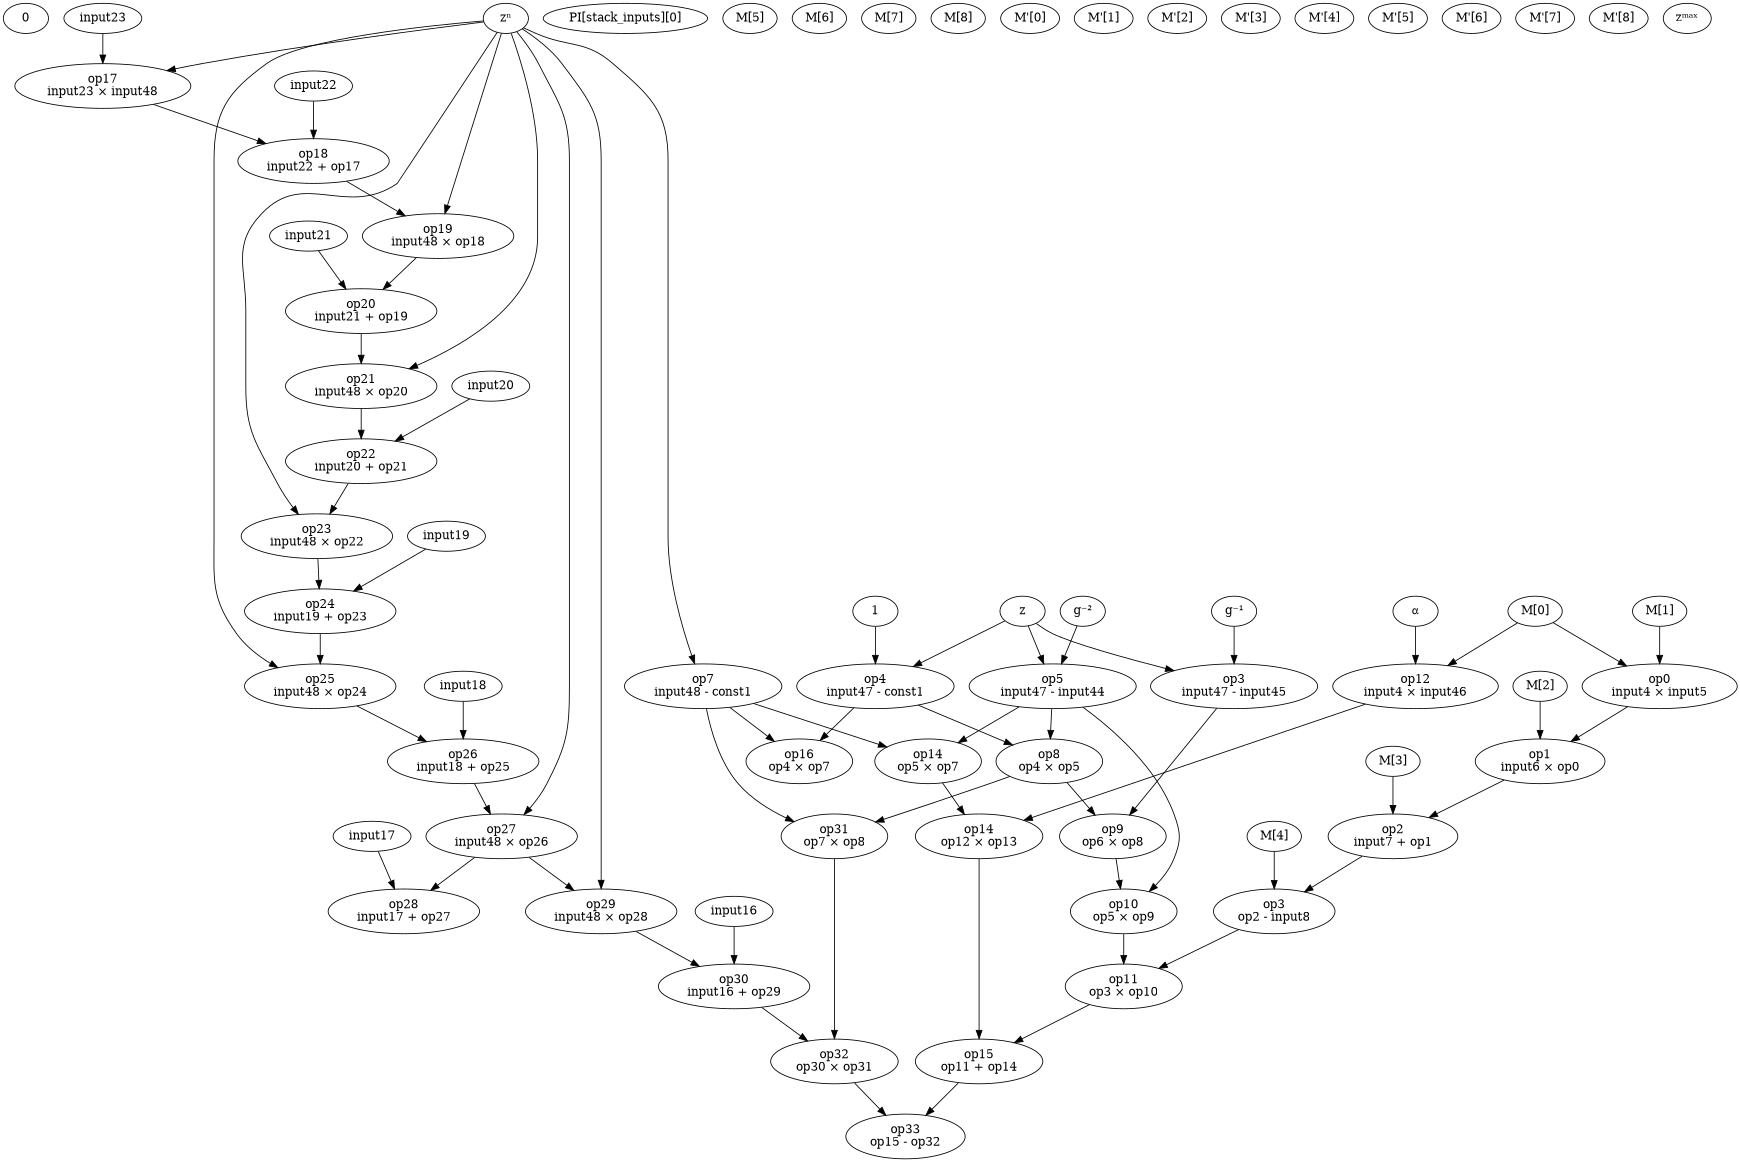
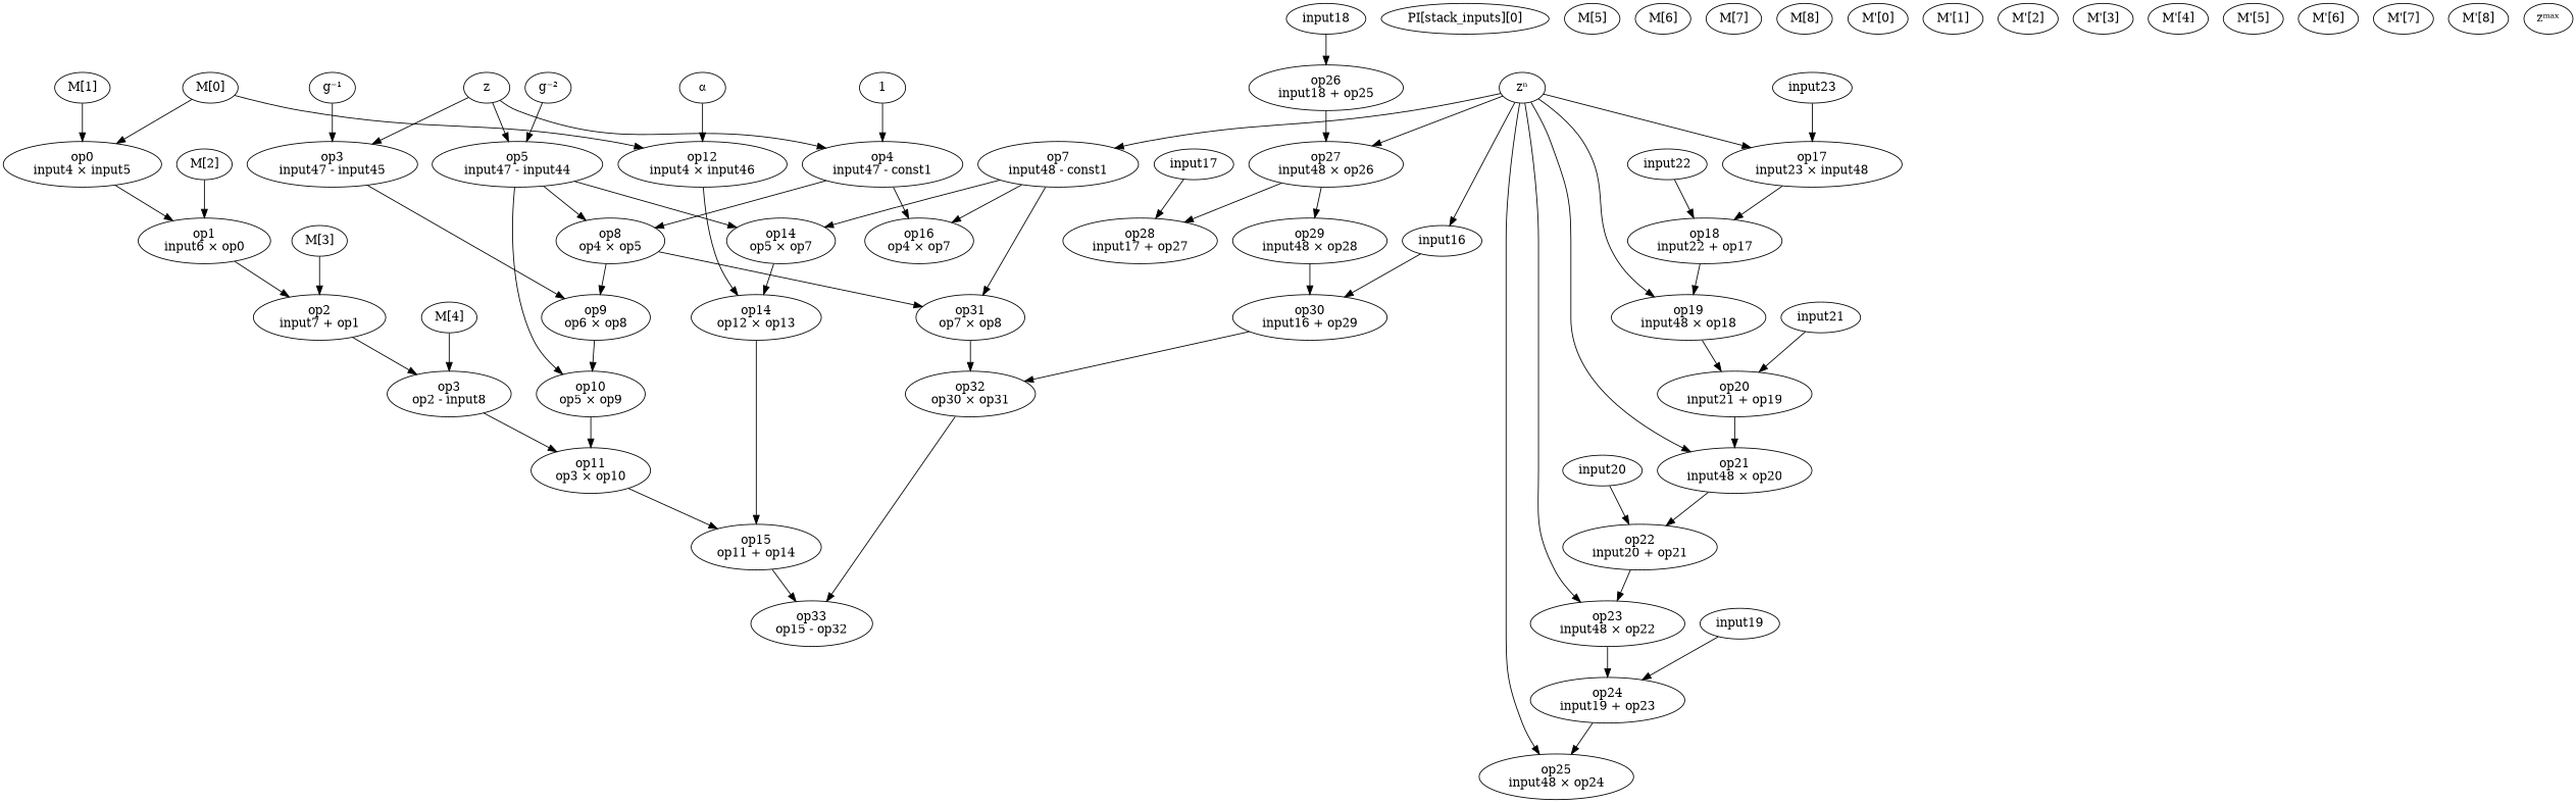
  digraph {
-   n1 [label=0]
    n2 [label=1]
    n3 [label="op4\ninput47 - const1"]
    n4 [label="op8\nop4 × op5"]
    n5 [label="op16\nop4 × op7"]
    n6 [label="op7\ninput48 - const1"]
    n7 [label="op14\nop5 × op7"]
    n8 [label="op31\nop7 × op8"]
    n9 [label="PI[stack_inputs][0]"]
    n10 [label="M[0]"]
    n11 [label="op0\ninput4 × input5"]
    n12 [label="op12\ninput4 × input46"]
    n13 [label="op1\ninput6 × op0"]
    n14 [label="op14\nop12 × op13"]
    n15 [label="M[1]"]
    n16 [label="M[2]"]
    n17 [label="op2\ninput7 + op1"]
    n18 [label="M[3]"]
    n19 [label="op3\nop2 - input8"]
    n20 [label="M[4]"]
    n21 [label="op11\nop3 × op10"]
    n22 [label="M[5]"]
    n23 [label="M[6]"]
    n24 [label="M[7]"]
    n25 [label="M[8]"]
    n26 [label="M'[0]"]
    n27 [label="M'[1]"]
    n28 [label="M'[2]"]
    n29 [label="M'[3]"]
    n30 [label="M'[4]"]
    n31 [label="M'[5]"]
    n32 [label="M'[6]"]
    n33 [label="M'[7]"]
    n34 [label="M'[8]"]
    n35 [label="g⁻²"]
    n36 [label="op5\ninput47 - input44"]
    n37 [label="op10\nop5 × op9"]
    n38 [label="g⁻¹"]
    n39 [label="op3\ninput47 - input45"]
    n40 [label="op9\nop6 × op8"]
    n41 [label="⍺"]
    n42 [label=z]
    n43 [label="zⁿ"]
    n44 [label="op17\ninput23 × input48"]
    n45 [label="op19\ninput48 × op18"]
    n46 [label="op21\ninput48 × op20"]
    n47 [label="op23\ninput48 × op22"]
    n48 [label="op25\ninput48 × op24"]
    n49 [label="op27\ninput48 × op26"]
    n50 [label="op29\ninput48 × op28"]
    n51 [label="op18\ninput22 + op17"]
    n52 [label="op20\ninput21 + op19"]
    n53 [label="op22\ninput20 + op21"]
    n54 [label="op24\ninput19 + op23"]
    n55 [label="op26\ninput18 + op25"]
    n56 [label="op28\ninput17 + op27"]
    n57 [label="op30\ninput16 + op29"]
    n58 [label="zᵐᵃˣ"]
    n59 [label="op15\nop11 + op14"]
    n60 [label="op32\nop30 × op31"]
    n61 [label="op33\nop15 - op32"]
    input23
    input22
    input21
    input20
    input19
    input18
    input17
    input16
    n2 -> n3
    n3 -> n4
    n3 -> n5
    n4 -> n8
    n4 -> n40
    n6 -> n5
    n6 -> n7
    n6 -> n8
    n7 -> n14
    n8 -> n60
    n10 -> n11
    n10 -> n12
    n11 -> n13
    n12 -> n14
    n13 -> n17
    n14 -> n59
    n15 -> n11
    n16 -> n13
    n17 -> n19
    n18 -> n17
    n19 -> n21
    n20 -> n19
    n21 -> n59
    n35 -> n36
    n36 -> n4
    n36 -> n7
    n36 -> n37
    n37 -> n21
    n38 -> n39
    n39 -> n40
    n40 -> n37
    n41 -> n12
    n42 -> n3
    n42 -> n36
    n42 -> n39
    n43 -> n6
    n43 -> n44
    n43 -> n45
    n43 -> n46
    n43 -> n47
    n43 -> n48
    n43 -> n49
-   n43 -> n50
+   n43 -> input16
    n44 -> n51
    n45 -> n52
    n46 -> n53
    n47 -> n54
-   n48 -> n55
    n49 -> n50
    n49 -> n56
    n50 -> n57
    n51 -> n45
    n52 -> n46
    n53 -> n47
    n54 -> n48
    n55 -> n49
    n57 -> n60
    n59 -> n61
    n60 -> n61
    input23 -> n44
    input22 -> n51
    input21 -> n52
    input20 -> n53
    input19 -> n54
    input18 -> n55
    input17 -> n56
    input16 -> n57
  }
